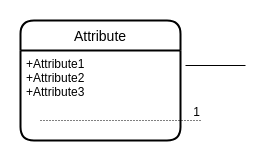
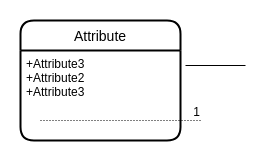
  <mxCell id="0" />
  <mxCell id="1" parent="0" />
  <mxCell id="2" value="Attribute" style="swimlane;childLayout=stackLayout;horizontal=1;startSize=30;horizontalStack=0;rounded=1;fontSize=14;fontStyle=0;strokeWidth=2;resizeParent=0;resizeLast=1;shadow=0;dashed=0;align=center;" vertex="1" parent="1"><mxGeometry x="20" y="20" width="160" height="120" as="geometry" /></mxCell>
- <mxCell id="3" value="+Attribute1&#10;+Attribute2&#10;+Attribute3" style="align=left;strokeColor=none;fillColor=none;spacingLeft=4;fontSize=12;verticalAlign=top;resizable=0;rotatable=0;part=1;" vertex="1" parent="2"><mxGeometry y="30" width="160" height="90" as="geometry" /></mxCell>
+ <mxCell id="3" value="+Attribute3&#10;+Attribute2&#10;+Attribute3" style="align=left;strokeColor=none;fillColor=none;spacingLeft=4;fontSize=12;verticalAlign=top;resizable=0;rotatable=0;part=1;" vertex="1" parent="2"><mxGeometry y="30" width="160" height="90" as="geometry" /></mxCell>
  <mxCell id="4" value="" style="line;strokeWidth=1;rotatable=0;dashed=0;labelPosition=right;align=left;verticalAlign=middle;spacingTop=0;spacingLeft=6;points=[];portConstraint=eastwest;" vertex="1" parent="1"><mxGeometry x="185" y="60" width="60" height="10" as="geometry" /></mxCell>
  <mxCell id="5" value="" style="endArrow=none;html=1;rounded=0;dashed=1;dashPattern=1 2;" edge="1" parent="1"><mxGeometry relative="1" as="geometry"><mxPoint x="40" y="120" as="sourcePoint" /><mxPoint x="200" y="120" as="targetPoint" /></mxGeometry></mxCell>
  <mxCell id="6" value="1" style="resizable=0;html=1;align=right;verticalAlign=bottom;" connectable="0" vertex="1" parent="5"><mxGeometry x="1" relative="1" as="geometry" /></mxCell>
